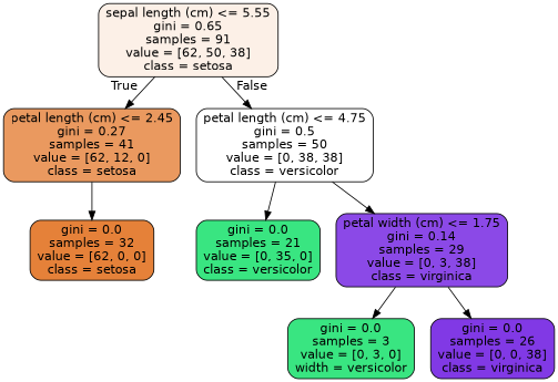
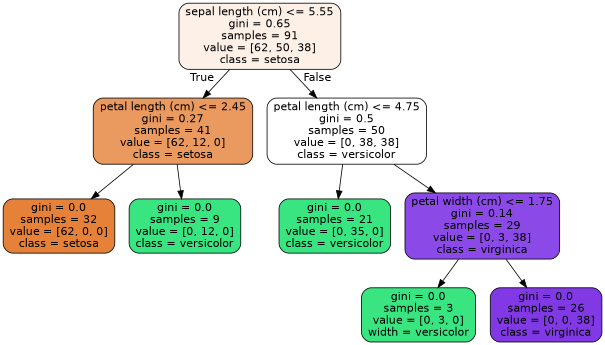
  digraph {
    fontname="DejaVu Sans"
    node [color=black fillcolor="#39e581" fontname="DejaVu Sans" shape=box style="filled, rounded"]
    edge [fontname="DejaVu Sans"]
    n1 [fillcolor="#fcf0e7" label="sepal length (cm) <= 5.55\ngini = 0.65\nsamples = 91\nvalue = [62, 50, 38]\nclass = setosa"]
    n2 [fillcolor="#ea995f" label="petal length (cm) <= 2.45\ngini = 0.27\nsamples = 41\nvalue = [62, 12, 0]\nclass = setosa"]
    n3 [fillcolor="#ffffff" label="petal length (cm) <= 4.75\ngini = 0.5\nsamples = 50\nvalue = [0, 38, 38]\nclass = versicolor"]
    n4 [fillcolor="#e58139" label="gini = 0.0\nsamples = 32\nvalue = [62, 0, 0]\nclass = setosa"]
+   n5 [label="gini = 0.0\nsamples = 9\nvalue = [0, 12, 0]\nclass = versicolor"]
    n6 [label="gini = 0.0\nsamples = 21\nvalue = [0, 35, 0]\nclass = versicolor"]
    n7 [fillcolor="#8b49e7" label="petal width (cm) <= 1.75\ngini = 0.14\nsamples = 29\nvalue = [0, 3, 38]\nclass = virginica"]
    n8 [label="gini = 0.0\nsamples = 3\nvalue = [0, 3, 0]\nwidth = versicolor"]
    n9 [fillcolor="#8139e5" label="gini = 0.0\nsamples = 26\nvalue = [0, 0, 38]\nclass = virginica"]
    n1 -> n2 [headlabel=True labelangle=45 labeldistance=2.5]
    n1 -> n3 [headlabel=False labelangle=-45 labeldistance=2.5]
    n2 -> n4
+   n2 -> n5
    n3 -> n6
    n3 -> n7
    n7 -> n8
    n7 -> n9
  }
